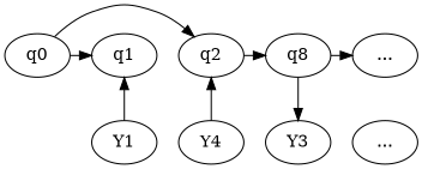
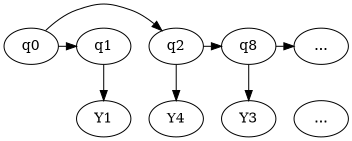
  digraph {
    rankdir=TB
    q0
    q1
    q2
    n4 [label=q8]
    n5 [label="..."]
    Y0 [style=invis]
    Y1
    n8 [label=Y4]
    Y3
    n10 [label="..."]
    subgraph sub_1 {
      rank=same
      q0
      q1
      q2
      n4
      n5
    }
    subgraph sub_2 {
      rank=same
      Y0
      Y1
      n8
      Y3
      n10
    }
    q0 -> q1
    q0 -> q2
    q0 -> Y0 [style=invis]
-   Y1 -> q1
+   q1 -> Y1
    q2 -> n4
-   n8 -> q2
+   q2 -> n8
    n4 -> n5
    n4 -> Y3
    Y0 -> Y1 [style=invis]
    Y1 -> n8 [style=invis]
    n8 -> Y3 [style=invis]
    Y3 -> n10 [style=invis]
  }
